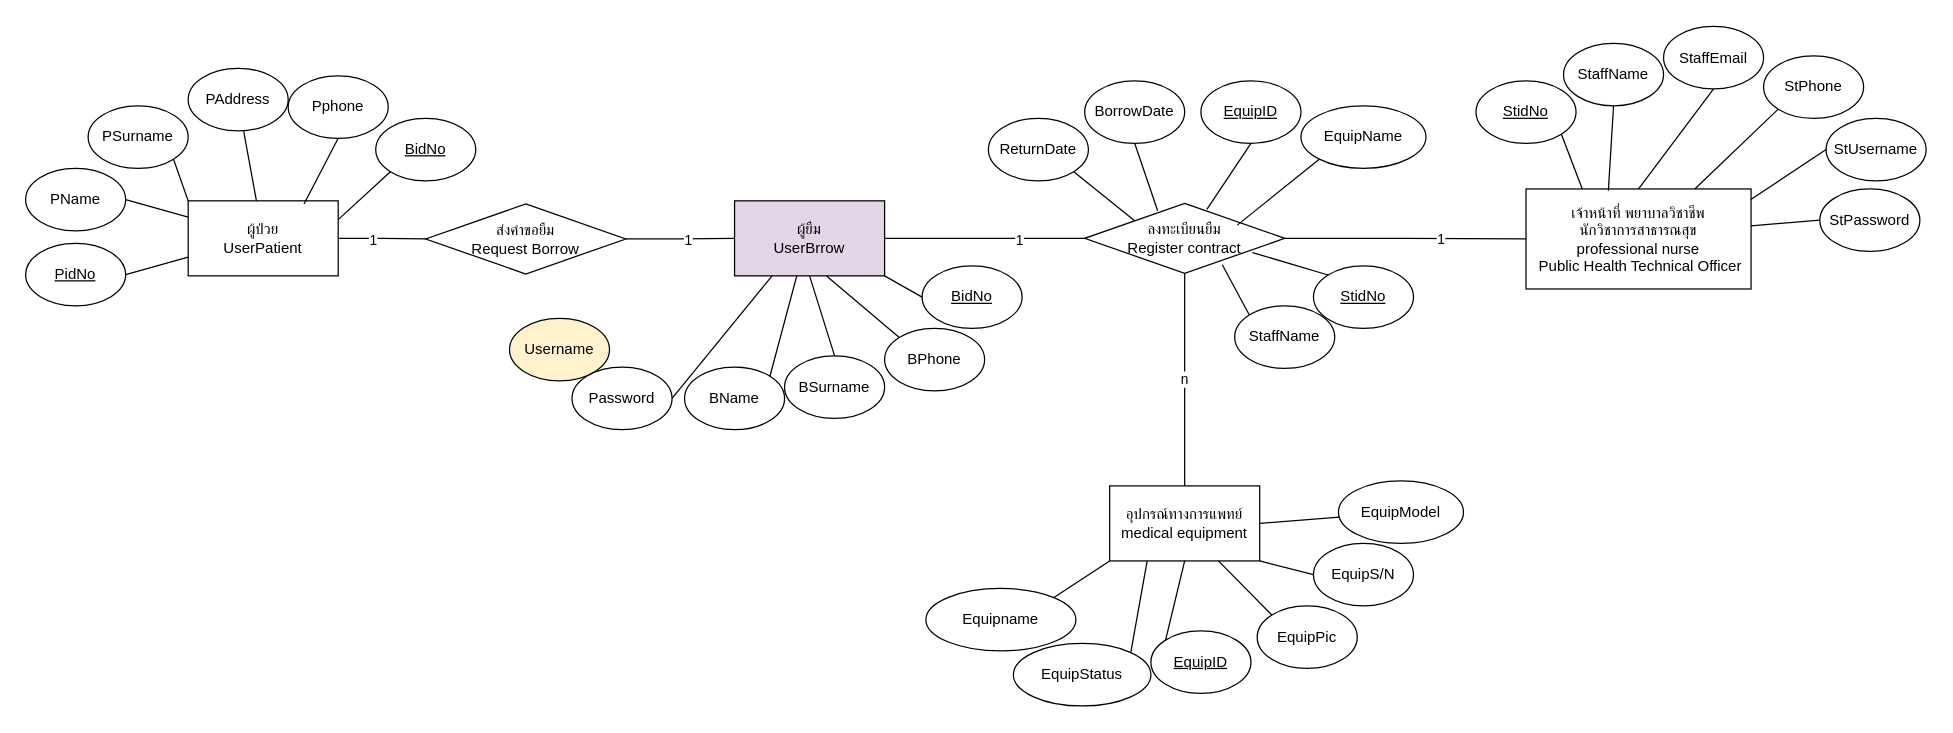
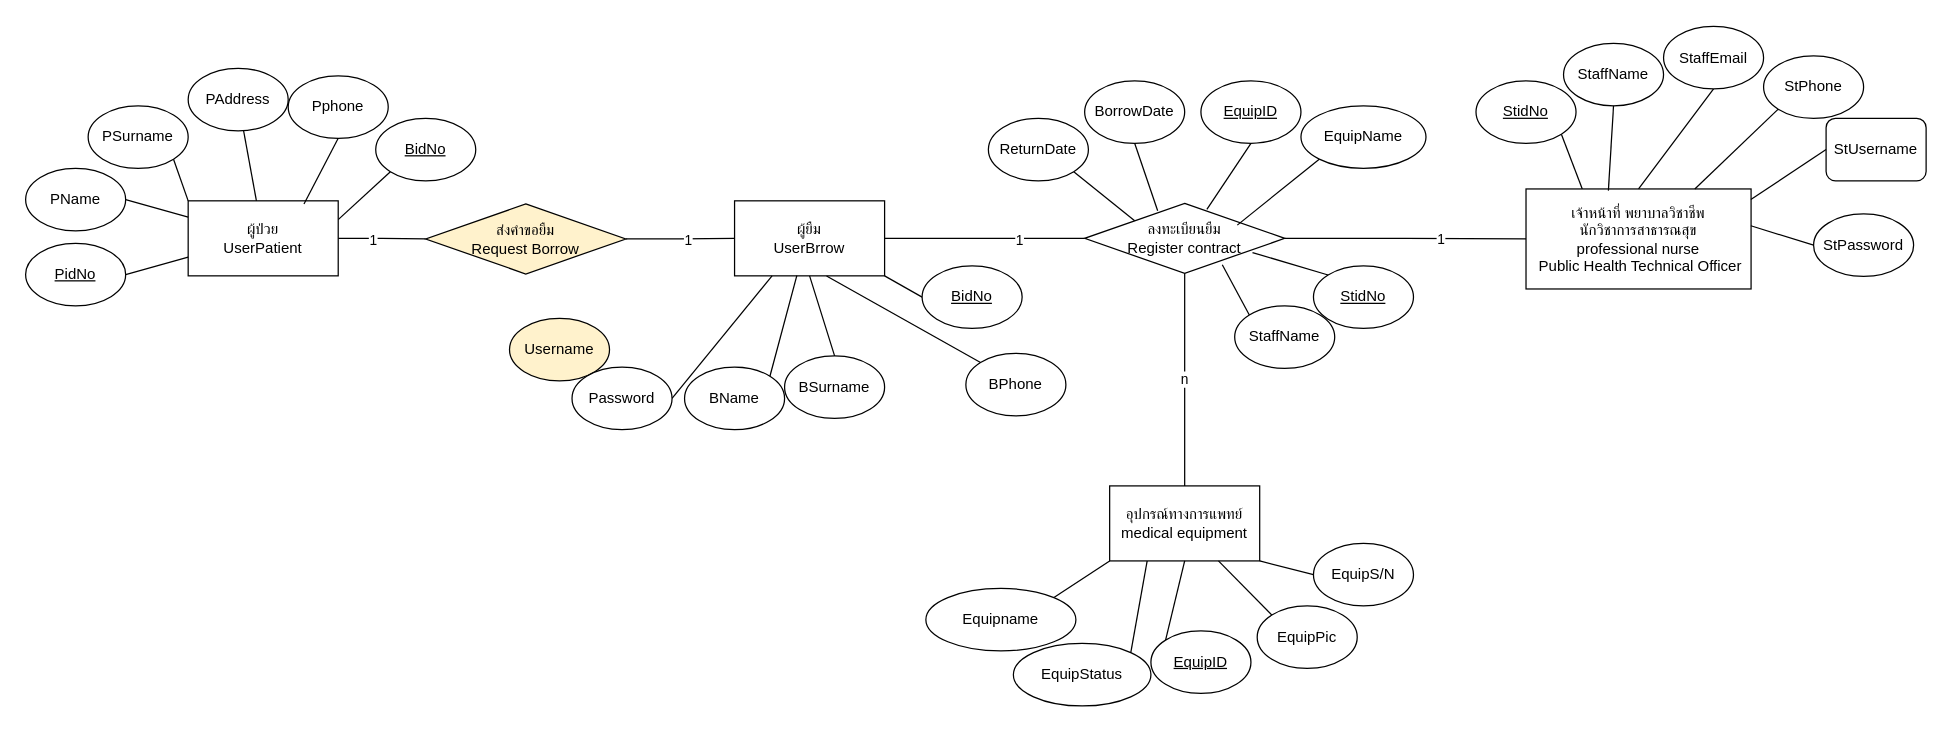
  <mxCell id="0" />
  <mxCell id="1" parent="0" />
  <mxCell id="2" style="rounded=0;orthogonalLoop=1;jettySize=auto;html=1;exitX=0.25;exitY=0;exitDx=0;exitDy=0;entryX=1;entryY=1;entryDx=0;entryDy=0;endArrow=none;endFill=0;" parent="1" source="3" target="26" edge="1"><mxGeometry relative="1" as="geometry" /></mxCell>
  <mxCell id="3" value="เจ้าหน้าที่ พยาบาลวิชาชีพ&lt;br&gt;นักวิชาการสาธารณสุข&lt;br&gt;professional nurse&lt;br&gt;&amp;nbsp;Public Health Technical Officer" style="rounded=0;whiteSpace=wrap;html=1;" parent="1" vertex="1"><mxGeometry x="1220" y="150.5" width="180" height="80" as="geometry" /></mxCell>
  <mxCell id="4" value="StaffName" style="ellipse;whiteSpace=wrap;html=1;" parent="1" vertex="1"><mxGeometry x="1250" y="34" width="80" height="50" as="geometry" /></mxCell>
  <mxCell id="5" style="rounded=0;orthogonalLoop=1;jettySize=auto;html=1;exitX=0;exitY=1;exitDx=0;exitDy=0;entryX=0.75;entryY=0;entryDx=0;entryDy=0;endArrow=none;endFill=0;" parent="1" source="6" target="3" edge="1"><mxGeometry relative="1" as="geometry" /></mxCell>
  <mxCell id="6" value="StPhone" style="ellipse;whiteSpace=wrap;html=1;" parent="1" vertex="1"><mxGeometry x="1410" y="44" width="80" height="50" as="geometry" /></mxCell>
  <mxCell id="7" style="rounded=0;orthogonalLoop=1;jettySize=auto;html=1;exitX=0.5;exitY=1;exitDx=0;exitDy=0;entryX=0.5;entryY=0;entryDx=0;entryDy=0;endArrow=none;endFill=0;" parent="1" source="8" target="3" edge="1"><mxGeometry relative="1" as="geometry" /></mxCell>
  <mxCell id="8" value="StaffEmail" style="ellipse;whiteSpace=wrap;html=1;" parent="1" vertex="1"><mxGeometry x="1330" y="20.5" width="80" height="50" as="geometry" /></mxCell>
  <mxCell id="9" style="rounded=0;orthogonalLoop=1;jettySize=auto;html=1;exitX=1;exitY=0;exitDx=0;exitDy=0;entryX=0.25;entryY=1;entryDx=0;entryDy=0;endArrow=none;endFill=0;" parent="1" source="10" target="13" edge="1"><mxGeometry relative="1" as="geometry" /></mxCell>
  <mxCell id="10" value="EquipStatus" style="ellipse;whiteSpace=wrap;html=1;" parent="1" vertex="1"><mxGeometry x="810" y="514" width="110" height="50" as="geometry" /></mxCell>
- <mxCell id="11" style="rounded=0;orthogonalLoop=1;jettySize=auto;html=1;exitX=1;exitY=0.5;exitDx=0;exitDy=0;endArrow=none;endFill=0;" edge="1" parent="1" source="13" target="17"><mxGeometry relative="1" as="geometry" /></mxCell>
  <mxCell id="12" style="rounded=0;orthogonalLoop=1;jettySize=auto;html=1;exitX=1;exitY=1;exitDx=0;exitDy=0;entryX=0;entryY=0.5;entryDx=0;entryDy=0;endArrow=none;endFill=0;" edge="1" parent="1" source="13" target="18"><mxGeometry relative="1" as="geometry" /></mxCell>
  <mxCell id="13" value="อุปกรณ์ทางการแพทย์&lt;div&gt;medical equipment&lt;/div&gt;" style="rounded=0;whiteSpace=wrap;html=1;" parent="1" vertex="1"><mxGeometry x="887" y="388" width="120" height="60" as="geometry" /></mxCell>
  <mxCell id="14" style="rounded=0;orthogonalLoop=1;jettySize=auto;html=1;exitX=1;exitY=0;exitDx=0;exitDy=0;entryX=0;entryY=1;entryDx=0;entryDy=0;endArrow=none;endFill=0;" parent="1" source="15" target="13" edge="1"><mxGeometry relative="1" as="geometry" /></mxCell>
  <mxCell id="15" value="Equipname" style="ellipse;whiteSpace=wrap;html=1;" parent="1" vertex="1"><mxGeometry x="740" y="470" width="120" height="50" as="geometry" /></mxCell>
  <mxCell id="16" value="EquipPic" style="ellipse;whiteSpace=wrap;html=1;" parent="1" vertex="1"><mxGeometry x="1005" y="484" width="80" height="50" as="geometry" /></mxCell>
- <mxCell id="17" value="EquipModel" style="ellipse;whiteSpace=wrap;html=1;" parent="1" vertex="1"><mxGeometry x="1070" y="384" width="100" height="50" as="geometry" /></mxCell>
  <mxCell id="18" value="EquipS/N" style="ellipse;whiteSpace=wrap;html=1;" parent="1" vertex="1"><mxGeometry x="1050" y="434" width="80" height="50" as="geometry" /></mxCell>
  <mxCell id="19" style="rounded=0;orthogonalLoop=1;jettySize=auto;html=1;exitX=0;exitY=0;exitDx=0;exitDy=0;entryX=0.5;entryY=1;entryDx=0;entryDy=0;endArrow=none;endFill=0;" parent="1" source="20" target="13" edge="1"><mxGeometry relative="1" as="geometry" /></mxCell>
  <mxCell id="20" value="&lt;u&gt;EquipID&lt;/u&gt;" style="ellipse;whiteSpace=wrap;html=1;" parent="1" vertex="1"><mxGeometry x="920" y="504" width="80" height="50" as="geometry" /></mxCell>
  <mxCell id="21" style="rounded=0;orthogonalLoop=1;jettySize=auto;html=1;exitX=0;exitY=0;exitDx=0;exitDy=0;entryX=0.725;entryY=1;entryDx=0;entryDy=0;entryPerimeter=0;endArrow=none;endFill=0;" parent="1" source="16" target="13" edge="1"><mxGeometry relative="1" as="geometry" /></mxCell>
  <mxCell id="22" value="Pphone" style="ellipse;whiteSpace=wrap;html=1;" parent="1" vertex="1"><mxGeometry x="230" y="60" width="80" height="50" as="geometry" /></mxCell>
- <mxCell id="23" value="StUsername" style="ellipse;whiteSpace=wrap;html=1;" parent="1" vertex="1"><mxGeometry x="1460" y="94" width="80" height="50" as="geometry" /></mxCell>
+ <mxCell id="23" value="StUsername" style="whiteSpace=wrap;html=1;rounded=1;" parent="1" vertex="1"><mxGeometry x="1460" y="94" width="80" height="50" as="geometry" /></mxCell>
  <mxCell id="24" style="rounded=0;orthogonalLoop=1;jettySize=auto;html=1;exitX=0;exitY=0.5;exitDx=0;exitDy=0;entryX=0.999;entryY=0.368;entryDx=0;entryDy=0;endArrow=none;endFill=0;entryPerimeter=0;" parent="1" source="25" target="3" edge="1"><mxGeometry relative="1" as="geometry" /></mxCell>
- <mxCell id="25" value="StPassword" style="ellipse;whiteSpace=wrap;html=1;" parent="1" vertex="1"><mxGeometry x="1455" y="150.5" width="80" height="50" as="geometry" /></mxCell>
+ <mxCell id="25" value="StPassword" style="ellipse;whiteSpace=wrap;html=1;" parent="1" vertex="1"><mxGeometry x="1450" y="170.5" width="80" height="50" as="geometry" /></mxCell>
  <mxCell id="26" value="&lt;u&gt;StidNo&lt;/u&gt;" style="ellipse;whiteSpace=wrap;html=1;" parent="1" vertex="1"><mxGeometry x="1180" y="64" width="80" height="50" as="geometry" /></mxCell>
  <mxCell id="27" style="rounded=0;orthogonalLoop=1;jettySize=auto;html=1;exitX=0.5;exitY=1;exitDx=0;exitDy=0;entryX=0.366;entryY=0.017;entryDx=0;entryDy=0;entryPerimeter=0;endArrow=none;endFill=0;" parent="1" source="4" target="3" edge="1"><mxGeometry relative="1" as="geometry" /></mxCell>
  <mxCell id="28" style="rounded=0;orthogonalLoop=1;jettySize=auto;html=1;exitX=0;exitY=0.5;exitDx=0;exitDy=0;entryX=0.999;entryY=0.106;entryDx=0;entryDy=0;entryPerimeter=0;endArrow=none;endFill=0;" parent="1" source="23" target="3" edge="1"><mxGeometry relative="1" as="geometry" /></mxCell>
  <mxCell id="29" value="" style="edgeStyle=orthogonalEdgeStyle;rounded=0;orthogonalLoop=1;jettySize=auto;html=1;endArrow=none;endFill=0;" edge="1" parent="1" source="32" target="58"><mxGeometry relative="1" as="geometry" /></mxCell>
  <mxCell id="30" value="1" style="edgeLabel;html=1;align=center;verticalAlign=middle;resizable=0;points=[];" vertex="1" connectable="0" parent="29"><mxGeometry x="-0.228" y="-1" relative="1" as="geometry"><mxPoint as="offset" /></mxGeometry></mxCell>
  <mxCell id="31" style="rounded=0;orthogonalLoop=1;jettySize=auto;html=1;exitX=1;exitY=0.25;exitDx=0;exitDy=0;entryX=0;entryY=1;entryDx=0;entryDy=0;endArrow=none;endFill=0;" edge="1" parent="1" source="32" target="75"><mxGeometry relative="1" as="geometry" /></mxCell>
  <mxCell id="32" value="&lt;div&gt;ผู้ป่วย&lt;/div&gt;UserPatient" style="rounded=0;whiteSpace=wrap;html=1;" parent="1" vertex="1"><mxGeometry x="150" y="160" width="120" height="60" as="geometry" /></mxCell>
  <mxCell id="33" style="rounded=0;orthogonalLoop=1;jettySize=auto;html=1;exitX=1;exitY=0.5;exitDx=0;exitDy=0;endArrow=none;endFill=0;" edge="1" parent="1" source="34" target="32"><mxGeometry relative="1" as="geometry" /></mxCell>
  <mxCell id="34" value="PName" style="ellipse;whiteSpace=wrap;html=1;" parent="1" vertex="1"><mxGeometry x="20" y="134" width="80" height="50" as="geometry" /></mxCell>
  <mxCell id="35" style="rounded=0;orthogonalLoop=1;jettySize=auto;html=1;exitX=1;exitY=0.5;exitDx=0;exitDy=0;entryX=0;entryY=0.75;entryDx=0;entryDy=0;endArrow=none;endFill=0;" edge="1" parent="1" source="36" target="32"><mxGeometry relative="1" as="geometry" /></mxCell>
  <mxCell id="36" value="&lt;u&gt;PidNo&lt;/u&gt;" style="ellipse;whiteSpace=wrap;html=1;" parent="1" vertex="1"><mxGeometry x="20" y="194" width="80" height="50" as="geometry" /></mxCell>
  <mxCell id="37" value="" style="rounded=0;orthogonalLoop=1;jettySize=auto;html=1;endArrow=none;endFill=0;" edge="1" parent="1" source="38" target="32"><mxGeometry relative="1" as="geometry" /></mxCell>
  <mxCell id="38" value="PAddress" style="ellipse;whiteSpace=wrap;html=1;" parent="1" vertex="1"><mxGeometry x="150" y="54" width="80" height="50" as="geometry" /></mxCell>
  <mxCell id="39" style="rounded=0;orthogonalLoop=1;jettySize=auto;html=1;exitX=1;exitY=1;exitDx=0;exitDy=0;entryX=0;entryY=0;entryDx=0;entryDy=0;endArrow=none;endFill=0;" edge="1" parent="1" source="40" target="32"><mxGeometry relative="1" as="geometry" /></mxCell>
  <mxCell id="40" value="PSurname" style="ellipse;whiteSpace=wrap;html=1;" vertex="1" parent="1"><mxGeometry x="70" y="84" width="80" height="50" as="geometry" /></mxCell>
  <mxCell id="41" style="rounded=0;orthogonalLoop=1;jettySize=auto;html=1;exitX=0.5;exitY=1;exitDx=0;exitDy=0;entryX=0.772;entryY=0.043;entryDx=0;entryDy=0;entryPerimeter=0;endArrow=none;endFill=0;" edge="1" parent="1" source="22" target="32"><mxGeometry relative="1" as="geometry" /></mxCell>
  <mxCell id="42" style="edgeStyle=orthogonalEdgeStyle;rounded=0;orthogonalLoop=1;jettySize=auto;html=1;exitX=1;exitY=0.5;exitDx=0;exitDy=0;endArrow=none;endFill=0;" edge="1" parent="1" source="44" target="62"><mxGeometry relative="1" as="geometry" /></mxCell>
  <mxCell id="43" value="1" style="edgeLabel;html=1;align=center;verticalAlign=middle;resizable=0;points=[];" vertex="1" connectable="0" parent="42"><mxGeometry x="0.332" y="-1" relative="1" as="geometry"><mxPoint as="offset" /></mxGeometry></mxCell>
- <mxCell id="44" value="ผู้ยืม&lt;br&gt;UserBrrow" style="rounded=0;whiteSpace=wrap;html=1;fillColor=#e1d5e7;" parent="1" vertex="1"><mxGeometry x="587" y="160" width="120" height="60" as="geometry" /></mxCell>
- <mxCell id="45" value="BPhone" style="ellipse;whiteSpace=wrap;html=1;" parent="1" vertex="1"><mxGeometry x="707" y="262" width="80" height="50" as="geometry" /></mxCell>
+ <mxCell id="44" value="ผู้ยืม&lt;br&gt;UserBrrow" style="rounded=0;whiteSpace=wrap;html=1;" parent="1" vertex="1"><mxGeometry x="587" y="160" width="120" height="60" as="geometry" /></mxCell>
+ <mxCell id="45" value="BPhone" style="ellipse;whiteSpace=wrap;html=1;" parent="1" vertex="1"><mxGeometry x="772" y="282" width="80" height="50" as="geometry" /></mxCell>
  <mxCell id="46" value="BName" style="ellipse;whiteSpace=wrap;html=1;" parent="1" vertex="1"><mxGeometry x="547" y="293" width="80" height="50" as="geometry" /></mxCell>
  <mxCell id="47" value="BSurname" style="ellipse;whiteSpace=wrap;html=1;" parent="1" vertex="1"><mxGeometry x="627" y="284" width="80" height="50" as="geometry" /></mxCell>
  <mxCell id="48" style="rounded=0;orthogonalLoop=1;jettySize=auto;html=1;exitX=0.415;exitY=0.996;exitDx=0;exitDy=0;entryX=1;entryY=0;entryDx=0;entryDy=0;endArrow=none;endFill=0;exitPerimeter=0;" parent="1" source="44" target="46" edge="1"><mxGeometry relative="1" as="geometry"><mxPoint x="623" y="238" as="sourcePoint" /><mxPoint x="557" y="272" as="targetPoint" /></mxGeometry></mxCell>
  <mxCell id="49" style="rounded=0;orthogonalLoop=1;jettySize=auto;html=1;exitX=0.5;exitY=1;exitDx=0;exitDy=0;entryX=0.5;entryY=0;entryDx=0;entryDy=0;endArrow=none;endFill=0;" parent="1" source="44" target="47" edge="1"><mxGeometry relative="1" as="geometry"><mxPoint x="648" y="241" as="sourcePoint" /><mxPoint x="626" y="273" as="targetPoint" /></mxGeometry></mxCell>
  <mxCell id="50" style="rounded=0;orthogonalLoop=1;jettySize=auto;html=1;exitX=0.613;exitY=1.001;exitDx=0;exitDy=0;entryX=0;entryY=0;entryDx=0;entryDy=0;endArrow=none;endFill=0;exitPerimeter=0;" parent="1" source="44" target="45" edge="1"><mxGeometry relative="1" as="geometry"><mxPoint x="637" y="238" as="sourcePoint" /><mxPoint x="657" y="273" as="targetPoint" /></mxGeometry></mxCell>
  <mxCell id="51" value="Username" style="ellipse;whiteSpace=wrap;html=1;fillColor=#fff2cc;" vertex="1" parent="1"><mxGeometry x="407" y="254" width="80" height="50" as="geometry" /></mxCell>
  <mxCell id="52" style="rounded=0;orthogonalLoop=1;jettySize=auto;html=1;exitX=1;exitY=0.5;exitDx=0;exitDy=0;entryX=0.25;entryY=1;entryDx=0;entryDy=0;endArrow=none;endFill=0;" edge="1" parent="1" source="53" target="44"><mxGeometry relative="1" as="geometry" /></mxCell>
  <mxCell id="53" value="Password" style="ellipse;whiteSpace=wrap;html=1;" vertex="1" parent="1"><mxGeometry x="457" y="293" width="80" height="50" as="geometry" /></mxCell>
  <mxCell id="54" style="rounded=0;orthogonalLoop=1;jettySize=auto;html=1;exitX=0;exitY=0.5;exitDx=0;exitDy=0;entryX=1;entryY=1;entryDx=0;entryDy=0;endArrow=none;endFill=0;" edge="1" parent="1" source="55" target="44"><mxGeometry relative="1" as="geometry" /></mxCell>
  <mxCell id="55" value="&lt;u&gt;BidNo&lt;/u&gt;" style="ellipse;whiteSpace=wrap;html=1;" vertex="1" parent="1"><mxGeometry x="737" y="212" width="80" height="50" as="geometry" /></mxCell>
  <mxCell id="56" value="" style="edgeStyle=orthogonalEdgeStyle;rounded=0;orthogonalLoop=1;jettySize=auto;html=1;endArrow=none;endFill=0;" edge="1" parent="1" source="58" target="44"><mxGeometry relative="1" as="geometry" /></mxCell>
  <mxCell id="57" value="1" style="edgeLabel;html=1;align=center;verticalAlign=middle;resizable=0;points=[];" vertex="1" connectable="0" parent="56"><mxGeometry x="0.14" y="-1" relative="1" as="geometry"><mxPoint as="offset" /></mxGeometry></mxCell>
- <mxCell id="58" value="ส่งคำขอยืม&lt;br&gt;Request Borrow" style="rhombus;whiteSpace=wrap;html=1;" vertex="1" parent="1"><mxGeometry x="340" y="162.5" width="160" height="56" as="geometry" /></mxCell>
+ <mxCell id="58" value="ส่งคำขอยืม&lt;br&gt;Request Borrow" style="rhombus;whiteSpace=wrap;html=1;fillColor=#fff2cc;" vertex="1" parent="1"><mxGeometry x="340" y="162.5" width="160" height="56" as="geometry" /></mxCell>
  <mxCell id="59" style="edgeStyle=orthogonalEdgeStyle;rounded=0;orthogonalLoop=1;jettySize=auto;html=1;exitX=1;exitY=0.5;exitDx=0;exitDy=0;entryX=0;entryY=0.5;entryDx=0;entryDy=0;endArrow=none;endFill=0;" edge="1" parent="1" source="62" target="3"><mxGeometry relative="1" as="geometry" /></mxCell>
  <mxCell id="60" value="1" style="edgeLabel;html=1;align=center;verticalAlign=middle;resizable=0;points=[];" vertex="1" connectable="0" parent="59"><mxGeometry x="0.293" relative="1" as="geometry"><mxPoint as="offset" /></mxGeometry></mxCell>
  <mxCell id="61" value="n" style="edgeStyle=orthogonalEdgeStyle;rounded=0;orthogonalLoop=1;jettySize=auto;html=1;exitX=0.5;exitY=1;exitDx=0;exitDy=0;endArrow=none;endFill=0;" edge="1" parent="1" source="62" target="13"><mxGeometry relative="1" as="geometry" /></mxCell>
  <mxCell id="62" value="ลงทะเบียนยืม&lt;br&gt;Register contract" style="rhombus;whiteSpace=wrap;html=1;" parent="1" vertex="1"><mxGeometry x="867" y="162" width="160" height="56" as="geometry" /></mxCell>
  <mxCell id="63" value="BorrowDate" style="ellipse;whiteSpace=wrap;html=1;" parent="1" vertex="1"><mxGeometry x="867" y="64" width="80" height="50" as="geometry" /></mxCell>
  <mxCell id="64" style="rounded=0;orthogonalLoop=1;jettySize=auto;html=1;exitX=1;exitY=1;exitDx=0;exitDy=0;entryX=0;entryY=0;entryDx=0;entryDy=0;endArrow=none;endFill=0;" edge="1" parent="1" source="65" target="62"><mxGeometry relative="1" as="geometry" /></mxCell>
  <mxCell id="65" value="ReturnDate" style="ellipse;whiteSpace=wrap;html=1;" parent="1" vertex="1"><mxGeometry x="790" y="94" width="80" height="50" as="geometry" /></mxCell>
  <mxCell id="66" value="&lt;u&gt;EquipID&lt;/u&gt;" style="ellipse;whiteSpace=wrap;html=1;" parent="1" vertex="1"><mxGeometry x="960" y="64" width="80" height="50" as="geometry" /></mxCell>
  <mxCell id="67" value="EquipName" style="ellipse;whiteSpace=wrap;html=1;" parent="1" vertex="1"><mxGeometry x="1040" y="84" width="100" height="50" as="geometry" /></mxCell>
  <mxCell id="68" value="&lt;u&gt;StidNo&lt;/u&gt;" style="ellipse;whiteSpace=wrap;html=1;" vertex="1" parent="1"><mxGeometry x="1050" y="212" width="80" height="50" as="geometry" /></mxCell>
  <mxCell id="69" value="StaffName" style="ellipse;whiteSpace=wrap;html=1;" vertex="1" parent="1"><mxGeometry x="987" y="244" width="80" height="50" as="geometry" /></mxCell>
  <mxCell id="70" style="rounded=0;orthogonalLoop=1;jettySize=auto;html=1;exitX=0.5;exitY=1;exitDx=0;exitDy=0;entryX=0.611;entryY=0.085;entryDx=0;entryDy=0;entryPerimeter=0;endArrow=none;endFill=0;" edge="1" parent="1" source="66" target="62"><mxGeometry relative="1" as="geometry" /></mxCell>
  <mxCell id="71" style="rounded=0;orthogonalLoop=1;jettySize=auto;html=1;exitX=0;exitY=1;exitDx=0;exitDy=0;entryX=0.763;entryY=0.311;entryDx=0;entryDy=0;entryPerimeter=0;endArrow=none;endFill=0;" edge="1" parent="1" source="67" target="62"><mxGeometry relative="1" as="geometry" /></mxCell>
  <mxCell id="72" style="rounded=0;orthogonalLoop=1;jettySize=auto;html=1;exitX=0.5;exitY=1;exitDx=0;exitDy=0;entryX=0.365;entryY=0.105;entryDx=0;entryDy=0;entryPerimeter=0;endArrow=none;endFill=0;" edge="1" parent="1" source="63" target="62"><mxGeometry relative="1" as="geometry" /></mxCell>
  <mxCell id="73" style="rounded=0;orthogonalLoop=1;jettySize=auto;html=1;exitX=0;exitY=0;exitDx=0;exitDy=0;entryX=0.839;entryY=0.703;entryDx=0;entryDy=0;entryPerimeter=0;endArrow=none;endFill=0;" edge="1" parent="1" source="68" target="62"><mxGeometry relative="1" as="geometry" /></mxCell>
  <mxCell id="74" style="rounded=0;orthogonalLoop=1;jettySize=auto;html=1;exitX=0;exitY=0;exitDx=0;exitDy=0;entryX=0.688;entryY=0.876;entryDx=0;entryDy=0;entryPerimeter=0;endArrow=none;endFill=0;" edge="1" parent="1" source="69" target="62"><mxGeometry relative="1" as="geometry" /></mxCell>
  <mxCell id="75" value="&lt;u&gt;BidNo&lt;/u&gt;" style="ellipse;whiteSpace=wrap;html=1;" vertex="1" parent="1"><mxGeometry x="300" y="94" width="80" height="50" as="geometry" /></mxCell>
